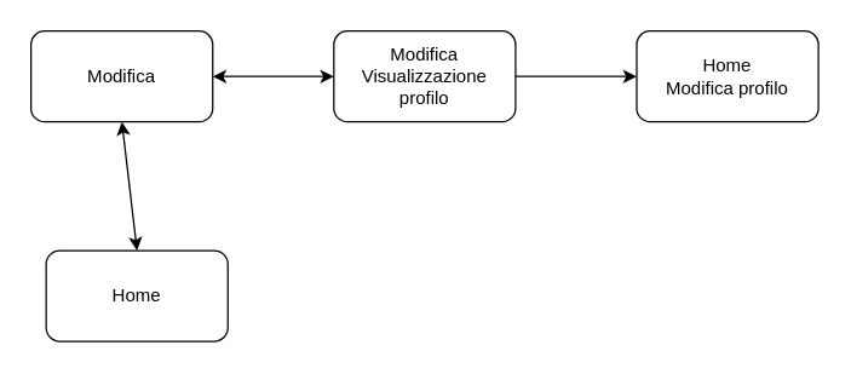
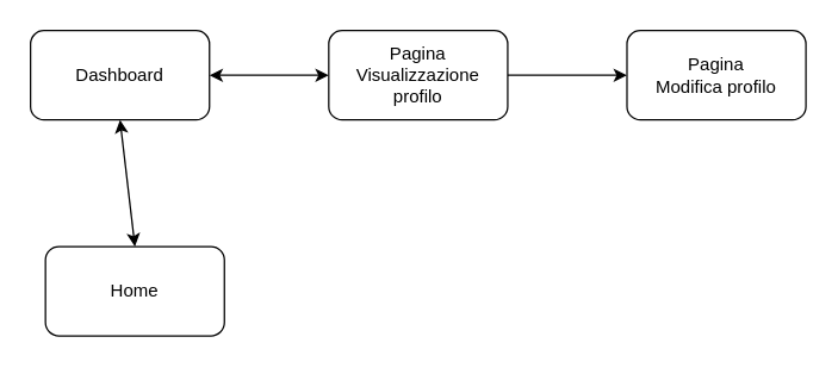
  <mxCell id="0" />
  <mxCell id="1" parent="0" />
  <mxCell id="2" value="Home" style="rounded=1;whiteSpace=wrap;html=1;" parent="1" vertex="1"><mxGeometry x="30" y="165" width="120" height="60" as="geometry" /></mxCell>
- <mxCell id="3" value="Modifica" style="whiteSpace=wrap;html=1;rounded=1;" parent="1" vertex="1"><mxGeometry x="20" y="20" width="120" height="60" as="geometry" /></mxCell>
+ <mxCell id="3" value="Dashboard" style="whiteSpace=wrap;html=1;rounded=1;" parent="1" vertex="1"><mxGeometry x="20" y="20" width="120" height="60" as="geometry" /></mxCell>
  <mxCell id="4" value="" style="endArrow=classic;startArrow=classic;html=1;entryX=0.5;entryY=1;entryDx=0;entryDy=0;exitX=0.5;exitY=0;exitDx=0;exitDy=0;" parent="1" source="2" target="3" edge="1"><mxGeometry width="50" height="50" relative="1" as="geometry"><mxPoint x="70" y="160" as="sourcePoint" /><mxPoint x="120" y="110" as="targetPoint" /></mxGeometry></mxCell>
  <mxCell id="5" value="" style="edgeStyle=orthogonalEdgeStyle;rounded=0;orthogonalLoop=1;jettySize=auto;html=1;" edge="1" parent="1" source="6" target="8"><mxGeometry relative="1" as="geometry" /></mxCell>
- <mxCell id="6" value="Modifica Visualizzazione profilo" style="whiteSpace=wrap;html=1;rounded=1;" parent="1" vertex="1"><mxGeometry x="220" y="20" width="120" height="60" as="geometry" /></mxCell>
+ <mxCell id="6" value="Pagina Visualizzazione profilo" style="whiteSpace=wrap;html=1;rounded=1;" parent="1" vertex="1"><mxGeometry x="220" y="20" width="120" height="60" as="geometry" /></mxCell>
  <mxCell id="7" value="" style="endArrow=classic;startArrow=classic;html=1;entryX=0;entryY=0.5;entryDx=0;entryDy=0;exitX=1;exitY=0.5;exitDx=0;exitDy=0;" parent="1" source="3" target="6" edge="1"><mxGeometry width="50" height="50" relative="1" as="geometry"><mxPoint x="60" y="220" as="sourcePoint" /><mxPoint x="210" y="60" as="targetPoint" /></mxGeometry></mxCell>
- <mxCell id="8" value="Home &lt;br&gt;Modifica profilo" style="whiteSpace=wrap;html=1;rounded=1;" vertex="1" parent="1"><mxGeometry x="420" y="20" width="120" height="60" as="geometry" /></mxCell>
+ <mxCell id="8" value="Pagina &lt;br&gt;Modifica profilo" style="whiteSpace=wrap;html=1;rounded=1;" vertex="1" parent="1"><mxGeometry x="420" y="20" width="120" height="60" as="geometry" /></mxCell>
